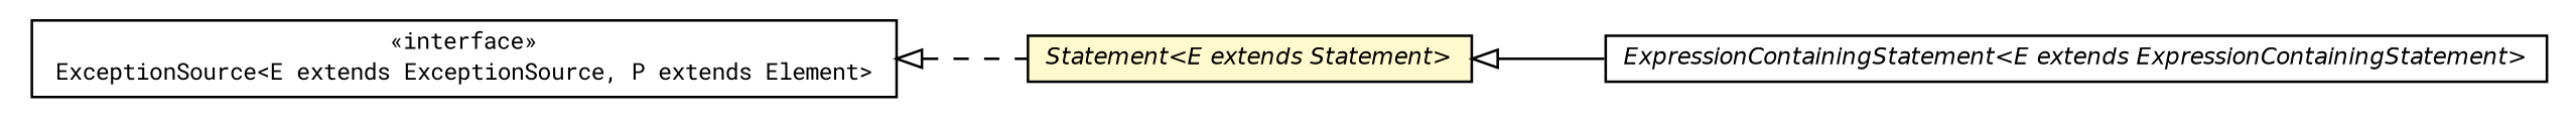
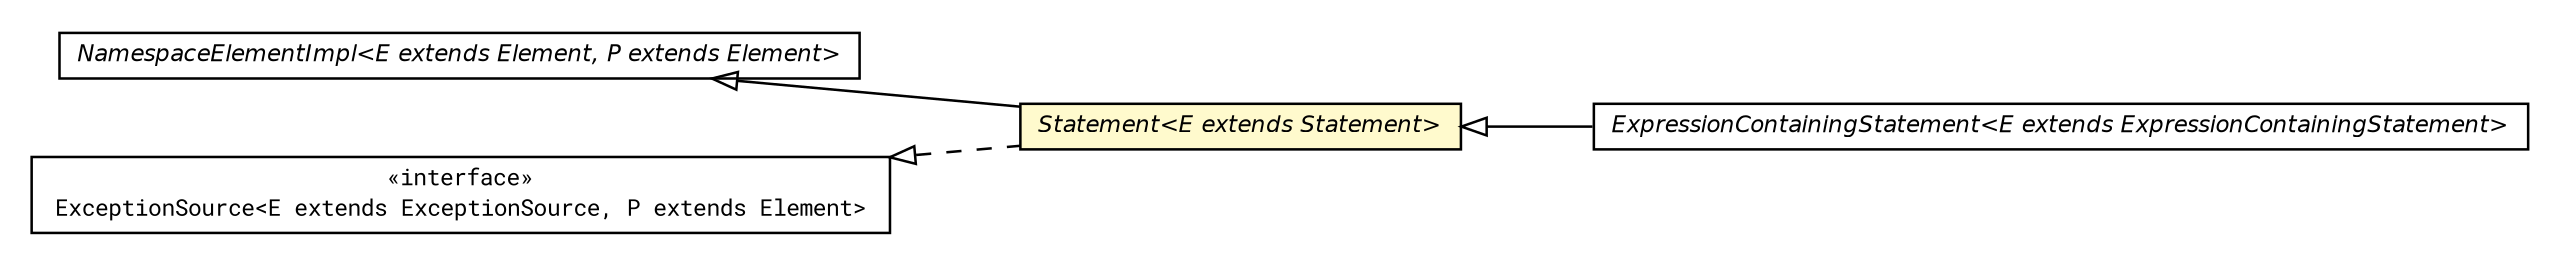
  digraph {
    fontname="Roboto Mono"
    nodesep=0.25
    rankdir=LR
    ranksep=0.5
    node [fontcolor=black fontname="Roboto Mono" fontsize=9.0 shape=plaintext]
    edge [arrowtail=empty dir=back fontname="Roboto Mono" fontsize=10 headport=p labelfontname=Helvetica labelfontsize=10 tailport=p]
+   n1 [label=<<table title="chameleon.core.namespace.NamespaceElementImpl" border="0" cellborder="1" cellspacing="0" cellpadding="2" port="p" href="../namespace/NamespaceElementImpl.html"> 		<tr><td><table border="0" cellspacing="0" cellpadding="1"> <tr><td align="center" balign="center"><font face="Helvetica-Oblique"> NamespaceElementImpl&lt;E extends Element, P extends Element&gt; </font></td></tr> 		</table></td></tr> 		</table>>]
    n2 [label=<<table title="chameleon.core.statement.Statement" border="0" cellborder="1" cellspacing="0" cellpadding="2" port="p" bgcolor="lemonChiffon" href="./Statement.html"> 		<tr><td><table border="0" cellspacing="0" cellpadding="1"> <tr><td align="center" balign="center"><font face="Helvetica-Oblique"> Statement&lt;E extends Statement&gt; </font></td></tr> 		</table></td></tr> 		</table>>]
    n3 [label=<<table title="chameleon.core.statement.ExpressionContainingStatement" border="0" cellborder="1" cellspacing="0" cellpadding="2" port="p" href="./ExpressionContainingStatement.html"> 		<tr><td><table border="0" cellspacing="0" cellpadding="1"> <tr><td align="center" balign="center"><font face="Helvetica-Oblique"> ExpressionContainingStatement&lt;E extends ExpressionContainingStatement&gt; </font></td></tr> 		</table></td></tr> 		</table>>]
    n4 [label=<<table title="chameleon.core.statement.ExceptionSource" border="0" cellborder="1" cellspacing="0" cellpadding="2" port="p" href="./ExceptionSource.html"> 		<tr><td><table border="0" cellspacing="0" cellpadding="1"> <tr><td align="center" balign="center"> &#171;interface&#187; </td></tr> <tr><td align="center" balign="center"> ExceptionSource&lt;E extends ExceptionSource, P extends Element&gt; </td></tr> 		</table></td></tr> 		</table>>]
+   n1 -> n2
    n2 -> n3
    n4 -> n2 [style=dashed]
  }
